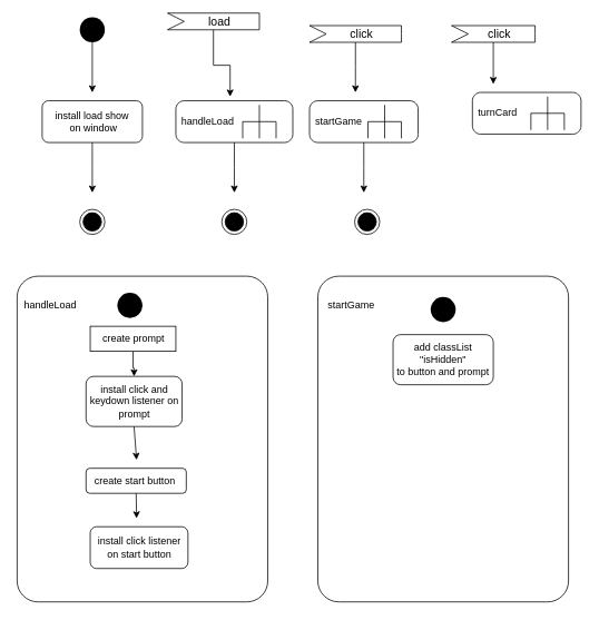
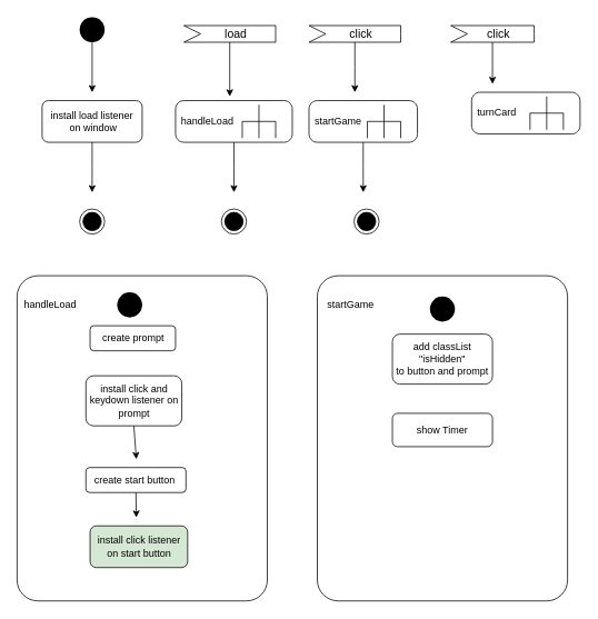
  <mxCell id="0" />
  <mxCell id="1" parent="0" />
  <mxCell id="2" value="" style="endArrow=classic;html=1;" edge="1" parent="1"><mxGeometry width="50" height="50" relative="1" as="geometry"><mxPoint x="110" y="50" as="sourcePoint" /><mxPoint x="110" y="110" as="targetPoint" /></mxGeometry></mxCell>
  <mxCell id="3" style="edgeStyle=orthogonalEdgeStyle;rounded=0;orthogonalLoop=1;jettySize=auto;html=1;" edge="1" parent="1" source="4"><mxGeometry relative="1" as="geometry"><mxPoint x="110" y="230" as="targetPoint" /></mxGeometry></mxCell>
- <mxCell id="4" value="install load show&lt;br&gt;&amp;nbsp;on window" style="rounded=1;whiteSpace=wrap;html=1;" vertex="1" parent="1"><mxGeometry x="50" y="120" width="120" height="50" as="geometry" /></mxCell>
+ <mxCell id="4" value="install load listener&lt;br&gt;&amp;nbsp;on window" style="rounded=1;whiteSpace=wrap;html=1;" vertex="1" parent="1"><mxGeometry x="50" y="120" width="120" height="50" as="geometry" /></mxCell>
  <mxCell id="5" style="edgeStyle=orthogonalEdgeStyle;rounded=0;orthogonalLoop=1;jettySize=auto;html=1;entryX=0.464;entryY=-0.1;entryDx=0;entryDy=0;entryPerimeter=0;" edge="1" parent="1" source="6" target="10"><mxGeometry relative="1" as="geometry"><mxPoint x="275" y="110" as="targetPoint" /></mxGeometry></mxCell>
- <mxCell id="6" value="load" style="html=1;shape=mxgraph.infographic.ribbonSimple;notch1=20;notch2=0;align=center;verticalAlign=middle;fontSize=14;fontStyle=0;fillColor=#FFFFFF;flipH=0;spacingRight=0;spacingLeft=14;" vertex="1" parent="1"><mxGeometry x="200" y="15" width="110" height="20" as="geometry" /></mxCell>
+ <mxCell id="6" value="load" style="html=1;shape=mxgraph.infographic.ribbonSimple;notch1=20;notch2=0;align=center;verticalAlign=middle;fontSize=14;fontStyle=0;fillColor=#FFFFFF;flipH=0;spacingRight=0;spacingLeft=14;" vertex="1" parent="1"><mxGeometry x="220" y="30" width="110" height="20" as="geometry" /></mxCell>
  <mxCell id="7" value="" style="ellipse;html=1;shape=endState;fillColor=#000000;strokeColor=#000000;" vertex="1" parent="1"><mxGeometry x="95" y="250" width="30" height="30" as="geometry" /></mxCell>
  <mxCell id="8" value="" style="ellipse;fillColor=#000000;strokeColor=none;" vertex="1" parent="1"><mxGeometry x="95" y="20" width="30" height="30" as="geometry" /></mxCell>
  <mxCell id="9" style="edgeStyle=orthogonalEdgeStyle;rounded=0;orthogonalLoop=1;jettySize=auto;html=1;" edge="1" parent="1" source="10"><mxGeometry relative="1" as="geometry"><mxPoint x="280" y="230" as="targetPoint" /></mxGeometry></mxCell>
  <mxCell id="10" value="handleLoad" style="shape=mxgraph.uml25.behaviorAction;html=1;rounded=1;absoluteArcSize=1;arcSize=10;align=left;spacingLeft=5;" vertex="1" parent="1"><mxGeometry x="210" y="120" width="140" height="50" as="geometry" /></mxCell>
  <mxCell id="11" value="" style="ellipse;html=1;shape=endState;fillColor=#000000;strokeColor=#000000;" vertex="1" parent="1"><mxGeometry x="265" y="250" width="30" height="30" as="geometry" /></mxCell>
  <mxCell id="12" style="edgeStyle=orthogonalEdgeStyle;rounded=0;orthogonalLoop=1;jettySize=auto;html=1;" edge="1" parent="1" source="13"><mxGeometry relative="1" as="geometry"><mxPoint x="425" y="110" as="targetPoint" /></mxGeometry></mxCell>
  <mxCell id="13" value="click" style="html=1;shape=mxgraph.infographic.ribbonSimple;notch1=20;notch2=0;align=center;verticalAlign=middle;fontSize=14;fontStyle=0;fillColor=#FFFFFF;flipH=0;spacingRight=0;spacingLeft=14;" vertex="1" parent="1"><mxGeometry x="370" y="30" width="110" height="20" as="geometry" /></mxCell>
  <mxCell id="14" style="edgeStyle=orthogonalEdgeStyle;rounded=0;orthogonalLoop=1;jettySize=auto;html=1;" edge="1" parent="1" source="15"><mxGeometry relative="1" as="geometry"><mxPoint x="435" y="230" as="targetPoint" /></mxGeometry></mxCell>
  <mxCell id="15" value="startGame" style="shape=mxgraph.uml25.behaviorAction;html=1;rounded=1;absoluteArcSize=1;arcSize=10;align=left;spacingLeft=5;" vertex="1" parent="1"><mxGeometry x="370" y="120" width="130" height="50" as="geometry" /></mxCell>
  <mxCell id="16" value="" style="ellipse;html=1;shape=endState;fillColor=#000000;strokeColor=#000000;" vertex="1" parent="1"><mxGeometry x="424" y="250" width="30" height="30" as="geometry" /></mxCell>
  <mxCell id="17" style="edgeStyle=orthogonalEdgeStyle;rounded=0;orthogonalLoop=1;jettySize=auto;html=1;" edge="1" parent="1" source="18"><mxGeometry relative="1" as="geometry"><mxPoint x="590" y="100" as="targetPoint" /></mxGeometry></mxCell>
  <mxCell id="18" value="click" style="html=1;shape=mxgraph.infographic.ribbonSimple;notch1=20;notch2=0;align=center;verticalAlign=middle;fontSize=14;fontStyle=0;fillColor=#FFFFFF;flipH=0;spacingRight=0;spacingLeft=14;" vertex="1" parent="1"><mxGeometry x="540" y="30" width="100" height="20" as="geometry" /></mxCell>
  <mxCell id="19" value="turnCard" style="shape=mxgraph.uml25.behaviorAction;html=1;rounded=1;absoluteArcSize=1;arcSize=10;align=left;spacingLeft=5;" vertex="1" parent="1"><mxGeometry x="565" y="110" width="130" height="50" as="geometry" /></mxCell>
  <mxCell id="20" value="" style="html=1;align=right;verticalAlign=top;rounded=1;absoluteArcSize=1;arcSize=50;dashed=0;spacingTop=10;spacingRight=30;" vertex="1" parent="1"><mxGeometry x="20" y="330" width="300" height="390" as="geometry" /></mxCell>
  <mxCell id="21" value="" style="ellipse;fillColor=#000000;strokeColor=none;" vertex="1" parent="1"><mxGeometry x="140" y="350" width="30" height="30" as="geometry" /></mxCell>
  <mxCell id="22" value="handleLoad" style="text;html=1;strokeColor=none;fillColor=none;align=center;verticalAlign=middle;whiteSpace=wrap;rounded=0;" vertex="1" parent="1"><mxGeometry x="40" y="355" width="40" height="20" as="geometry" /></mxCell>
- <mxCell id="23" style="edgeStyle=orthogonalEdgeStyle;rounded=0;orthogonalLoop=1;jettySize=auto;html=1;entryX=0.5;entryY=0;entryDx=0;entryDy=0;" edge="1" parent="1" source="24" target="25"><mxGeometry relative="1" as="geometry" /></mxCell>
- <mxCell id="24" value="create prompt" style="whiteSpace=wrap;html=1;rounded=0;" vertex="1" parent="1"><mxGeometry x="107.5" y="390" width="102.5" height="30" as="geometry" /></mxCell>
+ <mxCell id="24" value="create prompt" style="rounded=1;whiteSpace=wrap;html=1;" vertex="1" parent="1"><mxGeometry x="107.5" y="390" width="102.5" height="30" as="geometry" /></mxCell>
  <mxCell id="25" value="install click and keydown listener on prompt&lt;br&gt;" style="rounded=1;whiteSpace=wrap;html=1;" vertex="1" parent="1"><mxGeometry x="102.5" y="450" width="115" height="60" as="geometry" /></mxCell>
  <mxCell id="26" value="create start button&amp;nbsp;" style="rounded=1;whiteSpace=wrap;html=1;" vertex="1" parent="1"><mxGeometry x="102.5" y="560" width="120" height="30" as="geometry" /></mxCell>
- <mxCell id="27" value="install click listener on start button" style="rounded=1;whiteSpace=wrap;html=1;" vertex="1" parent="1"><mxGeometry x="107.5" y="630" width="117" height="50" as="geometry" /></mxCell>
+ <mxCell id="27" value="install click listener on start button" style="rounded=1;whiteSpace=wrap;html=1;fillColor=#d5e8d4;" vertex="1" parent="1"><mxGeometry x="107.5" y="630" width="117" height="50" as="geometry" /></mxCell>
  <mxCell id="28" value="" style="endArrow=classic;html=1;exitX=0.5;exitY=1;exitDx=0;exitDy=0;" edge="1" parent="1" source="25"><mxGeometry width="50" height="50" relative="1" as="geometry"><mxPoint x="190" y="410" as="sourcePoint" /><mxPoint x="163" y="550" as="targetPoint" /></mxGeometry></mxCell>
  <mxCell id="29" value="" style="endArrow=classic;html=1;exitX=0.5;exitY=1;exitDx=0;exitDy=0;" edge="1" parent="1" source="26"><mxGeometry width="50" height="50" relative="1" as="geometry"><mxPoint x="190" y="410" as="sourcePoint" /><mxPoint x="163" y="620" as="targetPoint" /></mxGeometry></mxCell>
  <mxCell id="30" value="" style="html=1;align=right;verticalAlign=top;rounded=1;absoluteArcSize=1;arcSize=50;dashed=0;spacingTop=10;spacingRight=30;" vertex="1" parent="1"><mxGeometry x="380" y="330" width="300" height="390" as="geometry" /></mxCell>
  <mxCell id="31" value="startGame" style="text;html=1;strokeColor=none;fillColor=none;align=center;verticalAlign=middle;whiteSpace=wrap;rounded=0;" vertex="1" parent="1"><mxGeometry x="400" y="355" width="40" height="20" as="geometry" /></mxCell>
  <mxCell id="32" value="" style="ellipse;fillColor=#000000;strokeColor=none;" vertex="1" parent="1"><mxGeometry x="515" y="355" width="30" height="30" as="geometry" /></mxCell>
  <mxCell id="33" value="add classList &quot;isHidden&quot;&lt;br&gt;to button and prompt" style="rounded=1;whiteSpace=wrap;html=1;" vertex="1" parent="1"><mxGeometry x="470" y="400" width="120" height="60" as="geometry" /></mxCell>
+ <mxCell id="34" value="show Timer" style="rounded=1;whiteSpace=wrap;html=1;" vertex="1" parent="1"><mxGeometry x="470" y="495" width="120" height="40" as="geometry" /></mxCell>
